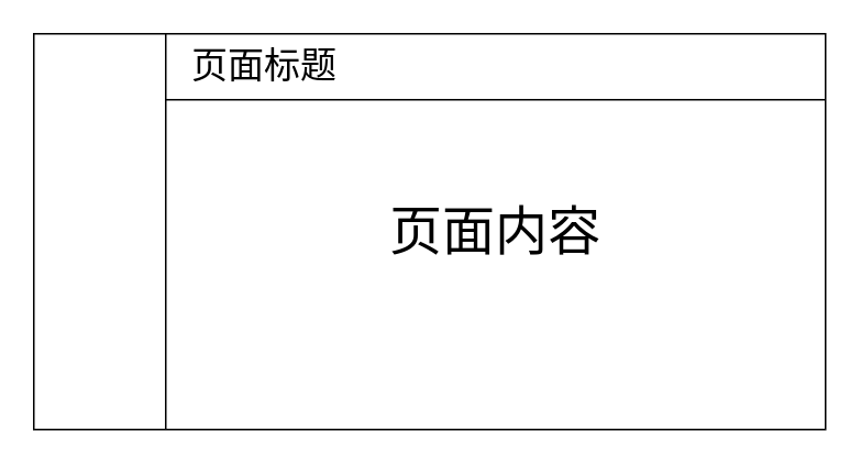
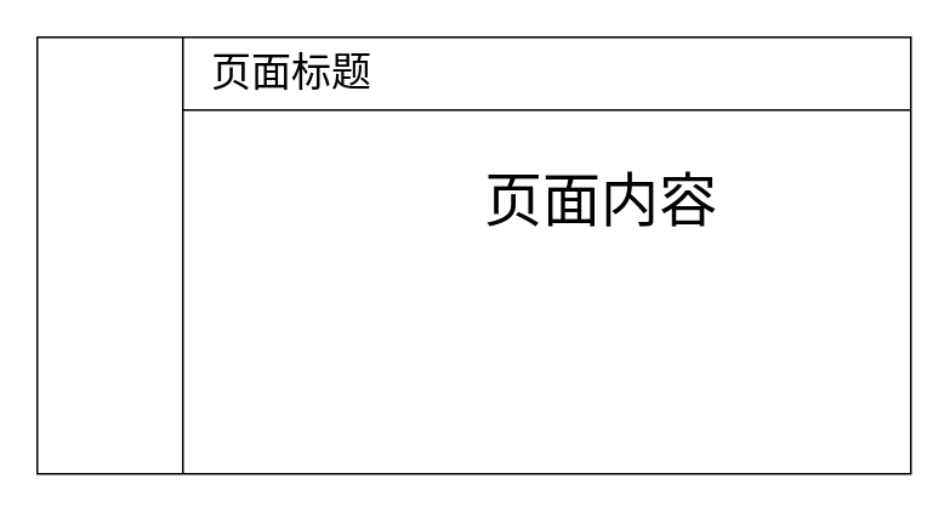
  <mxCell id="0" />
  <mxCell id="1" parent="0" />
  <mxCell id="2" value="" style="rounded=0;whiteSpace=wrap;html=1;" vertex="1" parent="1"><mxGeometry x="20" y="20" width="480" height="240" as="geometry" /></mxCell>
  <mxCell id="3" value="" style="endArrow=none;html=1;" edge="1" parent="1"><mxGeometry width="50" height="50" relative="1" as="geometry"><mxPoint x="100" y="260" as="sourcePoint" /><mxPoint x="100" y="20" as="targetPoint" /></mxGeometry></mxCell>
  <mxCell id="4" value="" style="endArrow=none;html=1;" edge="1" parent="1"><mxGeometry width="50" height="50" relative="1" as="geometry"><mxPoint x="100" y="60" as="sourcePoint" /><mxPoint x="500" y="60" as="targetPoint" /></mxGeometry></mxCell>
  <mxCell id="5" value="&lt;font style=&quot;font-size: 22px&quot;&gt;页面标题&lt;/font&gt;" style="text;html=1;strokeColor=none;fillColor=none;align=center;verticalAlign=middle;whiteSpace=wrap;rounded=0;" vertex="1" parent="1"><mxGeometry x="100" y="20" width="120" height="40" as="geometry" /></mxCell>
- <mxCell id="6" value="&lt;font style=&quot;font-size: 32px&quot;&gt;页面内容&lt;/font&gt;" style="text;html=1;strokeColor=none;fillColor=none;align=center;verticalAlign=middle;whiteSpace=wrap;rounded=0;strokeWidth=1;" vertex="1" parent="1"><mxGeometry x="220" y="110" width="160" height="60" as="geometry" /></mxCell>
+ <mxCell id="6" value="&lt;font style=&quot;font-size: 32px&quot;&gt;页面内容&lt;/font&gt;" style="text;html=1;strokeColor=none;fillColor=none;align=center;verticalAlign=middle;whiteSpace=wrap;rounded=0;strokeWidth=1;" vertex="1" parent="1"><mxGeometry x="250" y="80" width="160" height="60" as="geometry" /></mxCell>
